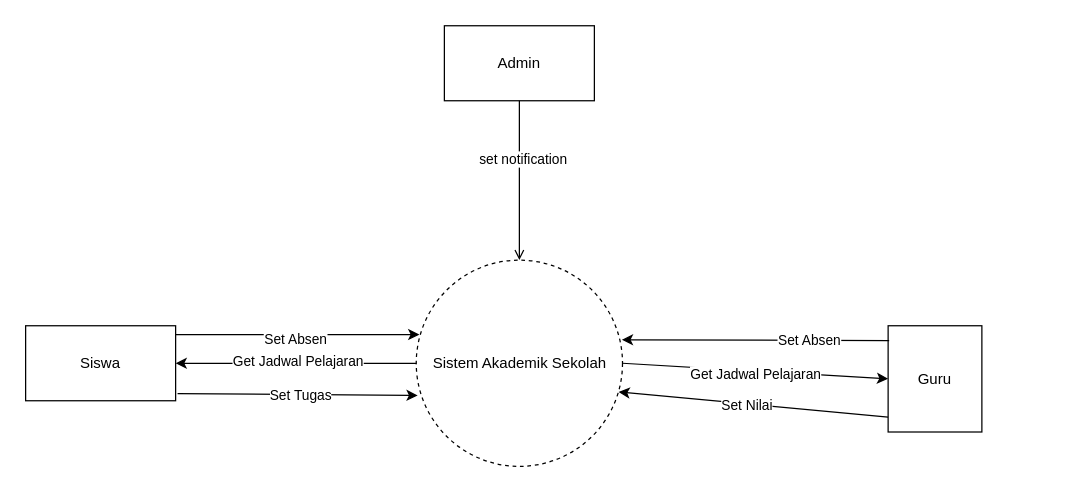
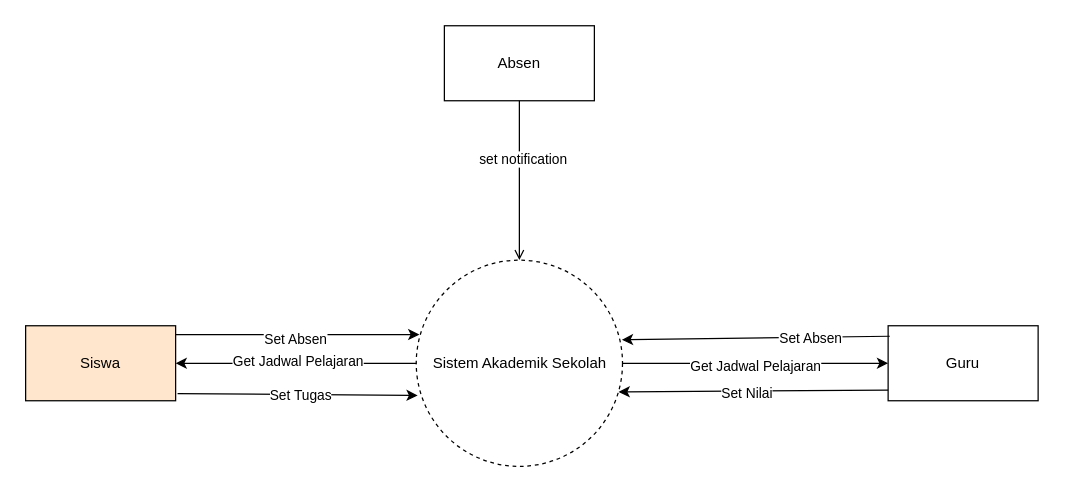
  <mxCell id="0" />
  <mxCell id="1" parent="0" />
  <mxCell id="2" value="Sistem Akademik Sekolah" style="ellipse;whiteSpace=wrap;html=1;aspect=fixed;dashed=1;" vertex="1" parent="1"><mxGeometry x="332.5" y="207.5" width="165" height="165" as="geometry" /></mxCell>
- <mxCell id="3" value="Siswa" style="rounded=0;whiteSpace=wrap;html=1;" vertex="1" parent="1"><mxGeometry x="20" y="260" width="120" height="60" as="geometry" /></mxCell>
- <mxCell id="4" value="Guru" style="rounded=0;whiteSpace=wrap;html=1;" vertex="1" parent="1"><mxGeometry x="710" y="260" width="75" height="85" as="geometry" /></mxCell>
- <mxCell id="5" value="Admin" style="rounded=0;whiteSpace=wrap;html=1;" vertex="1" parent="1"><mxGeometry x="355" y="20" width="120" height="60" as="geometry" /></mxCell>
+ <mxCell id="3" value="Siswa" style="rounded=0;whiteSpace=wrap;html=1;fillColor=#ffe6cc;" vertex="1" parent="1"><mxGeometry x="20" y="260" width="120" height="60" as="geometry" /></mxCell>
+ <mxCell id="4" value="Guru" style="rounded=0;whiteSpace=wrap;html=1;" vertex="1" parent="1"><mxGeometry x="710" y="260" width="120" height="60" as="geometry" /></mxCell>
+ <mxCell id="5" value="Absen" style="rounded=0;whiteSpace=wrap;html=1;" vertex="1" parent="1"><mxGeometry x="355" y="20" width="120" height="60" as="geometry" /></mxCell>
  <mxCell id="6" value="" style="endArrow=classic;html=1;rounded=0;entryX=1;entryY=0.5;entryDx=0;entryDy=0;exitX=0;exitY=0.5;exitDx=0;exitDy=0;" edge="1" parent="1" source="2" target="3"><mxGeometry width="50" height="50" relative="1" as="geometry"><mxPoint x="380" y="310" as="sourcePoint" /><mxPoint x="430" y="260" as="targetPoint" /></mxGeometry></mxCell>
  <mxCell id="7" value="Get Jadwal Pelajaran" style="edgeLabel;html=1;align=center;verticalAlign=middle;resizable=0;points=[];" vertex="1" connectable="0" parent="6"><mxGeometry x="-0.011" y="-2" relative="1" as="geometry"><mxPoint as="offset" /></mxGeometry></mxCell>
  <mxCell id="8" value="" style="endArrow=classic;html=1;rounded=0;entryX=0;entryY=0.5;entryDx=0;entryDy=0;exitX=1;exitY=0.5;exitDx=0;exitDy=0;" edge="1" parent="1" source="2" target="4"><mxGeometry width="50" height="50" relative="1" as="geometry"><mxPoint x="380" y="310" as="sourcePoint" /><mxPoint x="430" y="260" as="targetPoint" /></mxGeometry></mxCell>
  <mxCell id="9" value="Get Jadwal Pelajaran" style="edgeLabel;html=1;align=center;verticalAlign=middle;resizable=0;points=[];" vertex="1" connectable="0" parent="8"><mxGeometry y="-2" relative="1" as="geometry"><mxPoint as="offset" /></mxGeometry></mxCell>
  <mxCell id="10" value="" style="endArrow=classic;html=1;rounded=0;entryX=0.015;entryY=0.361;entryDx=0;entryDy=0;entryPerimeter=0;" edge="1" parent="1" target="2"><mxGeometry width="50" height="50" relative="1" as="geometry"><mxPoint x="140" y="267" as="sourcePoint" /><mxPoint x="400" y="200" as="targetPoint" /></mxGeometry></mxCell>
  <mxCell id="11" value="Set Absen" style="edgeLabel;html=1;align=center;verticalAlign=middle;resizable=0;points=[];" vertex="1" connectable="0" parent="10"><mxGeometry x="-0.019" y="-3" relative="1" as="geometry"><mxPoint as="offset" /></mxGeometry></mxCell>
  <mxCell id="12" value="" style="endArrow=classic;html=1;rounded=0;exitX=0.011;exitY=0.14;exitDx=0;exitDy=0;entryX=0.997;entryY=0.386;entryDx=0;entryDy=0;entryPerimeter=0;exitPerimeter=0;" edge="1" parent="1" source="4" target="2"><mxGeometry width="50" height="50" relative="1" as="geometry"><mxPoint x="350" y="250" as="sourcePoint" /><mxPoint x="400" y="200" as="targetPoint" /></mxGeometry></mxCell>
  <mxCell id="13" value="Set Absen" style="edgeLabel;html=1;align=center;verticalAlign=middle;resizable=0;points=[];" vertex="1" connectable="0" parent="12"><mxGeometry x="-0.404" relative="1" as="geometry"><mxPoint as="offset" /></mxGeometry></mxCell>
  <mxCell id="14" value="" style="endArrow=classic;html=1;rounded=0;exitX=0;exitY=0.859;exitDx=0;exitDy=0;entryX=0.981;entryY=0.639;entryDx=0;entryDy=0;entryPerimeter=0;exitPerimeter=0;" edge="1" parent="1" source="4" target="2"><mxGeometry width="50" height="50" relative="1" as="geometry"><mxPoint x="350" y="250" as="sourcePoint" /><mxPoint x="400" y="200" as="targetPoint" /></mxGeometry></mxCell>
  <mxCell id="15" value="Set Nilai" style="edgeLabel;html=1;align=center;verticalAlign=middle;resizable=0;points=[];" vertex="1" connectable="0" parent="14"><mxGeometry x="0.057" y="1" relative="1" as="geometry"><mxPoint as="offset" /></mxGeometry></mxCell>
  <mxCell id="16" value="" style="endArrow=open;html=1;rounded=0;exitX=0.5;exitY=1;exitDx=0;exitDy=0;" edge="1" parent="1" source="5" target="2"><mxGeometry width="50" height="50" relative="1" as="geometry"><mxPoint x="350" y="250" as="sourcePoint" /><mxPoint x="400" y="200" as="targetPoint" /></mxGeometry></mxCell>
  <mxCell id="17" value="set notification" style="edgeLabel;html=1;align=center;verticalAlign=middle;resizable=0;points=[];" vertex="1" connectable="0" parent="16"><mxGeometry x="-0.282" y="2" relative="1" as="geometry"><mxPoint as="offset" /></mxGeometry></mxCell>
  <mxCell id="18" value="" style="endArrow=classic;html=1;rounded=0;exitX=1.013;exitY=0.905;exitDx=0;exitDy=0;exitPerimeter=0;entryX=0.007;entryY=0.656;entryDx=0;entryDy=0;entryPerimeter=0;" edge="1" parent="1" source="3" target="2"><mxGeometry width="50" height="50" relative="1" as="geometry"><mxPoint x="350" y="250" as="sourcePoint" /><mxPoint x="332" y="310" as="targetPoint" /></mxGeometry></mxCell>
  <mxCell id="19" value="Set Tugas" style="edgeLabel;html=1;align=center;verticalAlign=middle;resizable=0;points=[];" vertex="1" connectable="0" parent="18"><mxGeometry x="0.192" relative="1" as="geometry"><mxPoint x="-16" as="offset" /></mxGeometry></mxCell>
